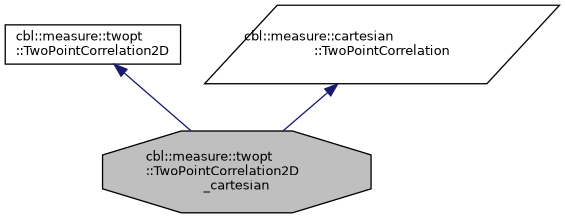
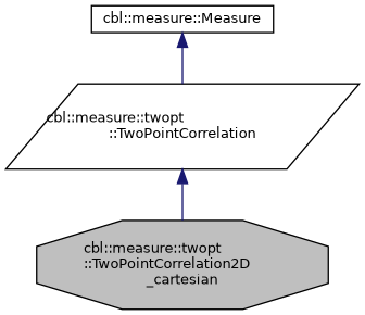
  digraph {
    node [color=black fillcolor=white fontname=Helvetica fontsize=10 shape=box style=filled]
    edge [color=midnightblue dir=back fontname=Helvetica fontsize=10 labelfontname=Helvetica labelfontsize=10 style=solid]
    n1 [fillcolor=grey75 fontcolor=black height=0.2 label="cbl::measure::twopt\l::TwoPointCorrelation2D\l_cartesian" shape=octagon width=0.4]
-   n2 [height=0.2 label="cbl::measure::twopt\l::TwoPointCorrelation2D" width=0.4]
-   n3 [height=0.2 label="cbl::measure::cartesian\l::TwoPointCorrelation" shape=parallelogram width=0.4]
-   n2 -> n1
+   n3 [height=0.2 label="cbl::measure::twopt\l::TwoPointCorrelation" shape=parallelogram width=0.4]
+   n4 [height=0.2 label="cbl::measure::Measure" width=0.4]
    n3 -> n1
+   n4 -> n3
  }
